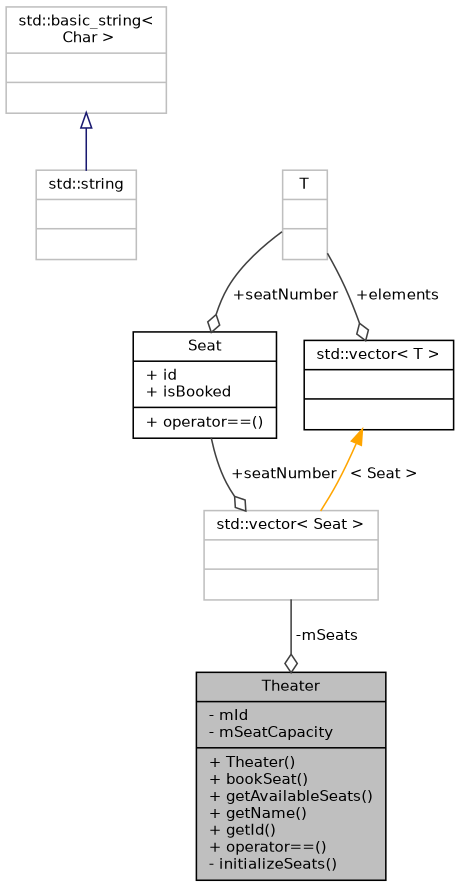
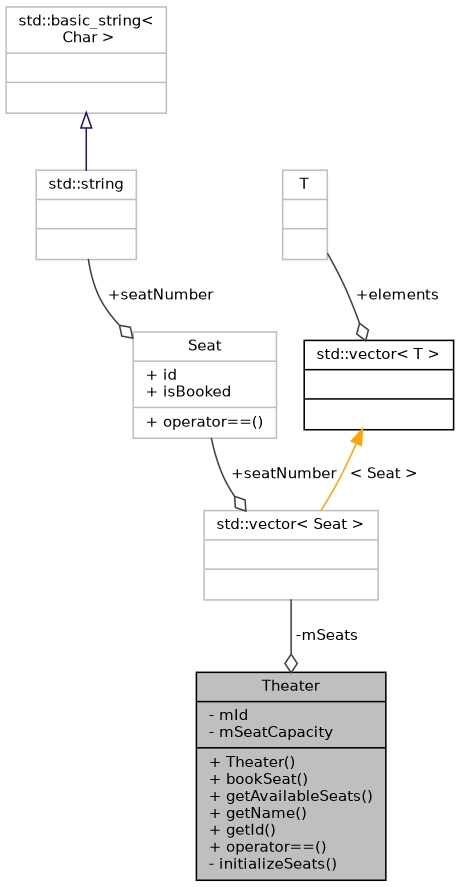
  digraph {
    node [color=grey75 fillcolor=white fontname=Helvetica fontsize=10 shape=record style=filled]
    edge [arrowhead=odiamond color=grey25 fontname=Helvetica fontsize=10 labelfontname=Helvetica labelfontsize=10 style=solid]
    n1 [color=black fillcolor=grey75 fontcolor=black height=0.2 label="{Theater\n|- mId\l- mSeatCapacity\l|+ Theater()\l+ bookSeat()\l+ getAvailableSeats()\l+ getName()\l+ getId()\l+ operator==()\l- initializeSeats()\l}" width=0.4]
    n2 [height=0.2 label="{std::string\n||}" width=0.4]
-   n3 [color=black height=0.2 label="{Seat\n|+ id\l+ isBooked\l|+ operator==()\l}" width=0.4]
+   n3 [height=0.2 label="{Seat\n|+ id\l+ isBooked\l|+ operator==()\l}" width=0.4]
    n4 [height=0.2 label="{std::vector\< Seat \>\n||}" width=0.4]
    n5 [height=0.2 label="{std::basic_string\<\l Char \>\n||}" width=0.4]
    n6 [color=black height=0.2 label="{std::vector\< T \>\n||}" width=0.4]
    n7 [height=0.2 label="{T\n||}" width=0.4]
-   n7 -> n3 [label=" +seatNumber"]
+   n2 -> n3 [label=" +seatNumber"]
    n3 -> n4 [label=" +seatNumber"]
    n4 -> n1 [label=" -mSeats"]
    n5 -> n2 [arrowtail=onormal color=midnightblue dir=back arrowhead=""]
    n6 -> n4 [color=orange dir=back label=" \< Seat \>" arrowhead=""]
    n7 -> n6 [label=" +elements"]
  }
